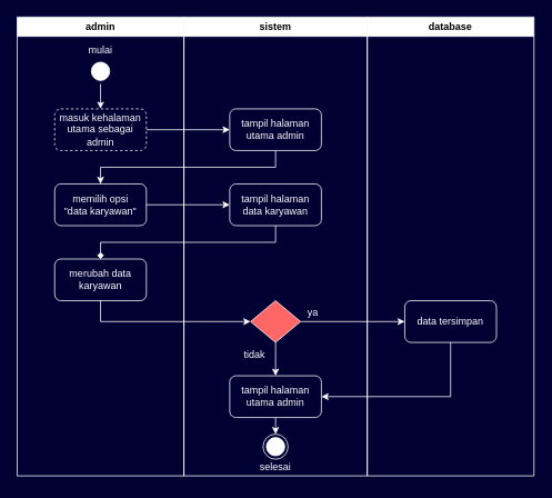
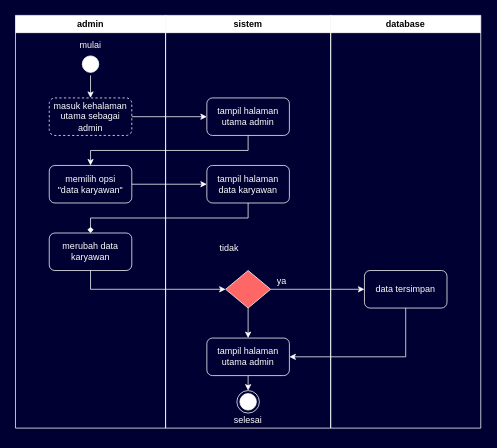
  <mxCell id="0" />
  <mxCell id="1" parent="0" />
  <mxCell id="2" value="admin" style="swimlane;whiteSpace=wrap;html=1;strokeColor=#FFFFFF;" parent="1" vertex="1"><mxGeometry x="20" y="20" width="200" height="550" as="geometry" /></mxCell>
  <mxCell id="3" style="edgeStyle=orthogonalEdgeStyle;rounded=0;orthogonalLoop=1;jettySize=auto;html=1;exitX=0.5;exitY=1;exitDx=0;exitDy=0;entryX=0.5;entryY=0;entryDx=0;entryDy=0;strokeColor=#FFFFFF;" parent="2" source="4" target="5" edge="1"><mxGeometry relative="1" as="geometry" /></mxCell>
  <mxCell id="4" value="" style="ellipse;html=1;shape=startState;fillColor=#FFFFFF;strokeColor=#FFFFFF;" parent="2" vertex="1"><mxGeometry x="85" y="50" width="30" height="30" as="geometry" /></mxCell>
  <mxCell id="5" value="&lt;font color=&quot;#ffffff&quot;&gt;masuk kehalaman utama sebagai admin&lt;/font&gt;" style="html=1;whiteSpace=wrap;fillColor=none;strokeColor=#FFFFFF;rounded=1;dashed=1;" parent="2" vertex="1"><mxGeometry x="45" y="110" width="110" height="50" as="geometry" /></mxCell>
  <mxCell id="6" value="&lt;font color=&quot;#ffffff&quot;&gt;memilih opsi&lt;/font&gt;&lt;div&gt;&lt;font color=&quot;#ffffff&quot;&gt;&quot;data karyawan&quot;&lt;/font&gt;&lt;/div&gt;" style="html=1;whiteSpace=wrap;fillColor=none;strokeColor=#FFFFFF;rounded=1;" parent="2" vertex="1"><mxGeometry x="45" y="200" width="110" height="50" as="geometry" /></mxCell>
  <mxCell id="7" value="&lt;font color=&quot;#ffffff&quot;&gt;merubah data karyawan&lt;/font&gt;" style="html=1;whiteSpace=wrap;fillColor=none;strokeColor=#FFFFFF;rounded=1;" vertex="1" parent="2"><mxGeometry x="45" y="290" width="110" height="50" as="geometry" /></mxCell>
  <mxCell id="8" value="&lt;font color=&quot;#ffffff&quot;&gt;mulai&lt;/font&gt;" style="text;html=1;align=center;verticalAlign=middle;whiteSpace=wrap;rounded=0;" vertex="1" parent="2"><mxGeometry x="70" y="25" width="60" height="30" as="geometry" /></mxCell>
  <mxCell id="9" value="sistem" style="swimlane;whiteSpace=wrap;html=1;strokeColor=#FFFFFF;" parent="1" vertex="1"><mxGeometry x="220" y="20" width="220" height="550" as="geometry" /></mxCell>
  <mxCell id="10" value="" style="ellipse;html=1;shape=endState;fillColor=#FFFFFF;strokeColor=#FFFFFF;" parent="9" vertex="1"><mxGeometry x="95" y="500" width="30" height="30" as="geometry" /></mxCell>
  <mxCell id="11" value="&lt;font color=&quot;#ffffff&quot;&gt;tampil halaman utama admin&lt;/font&gt;" style="html=1;whiteSpace=wrap;fillColor=none;strokeColor=#FFFFFF;rounded=1;" parent="9" vertex="1"><mxGeometry x="55" y="110" width="110" height="50" as="geometry" /></mxCell>
  <mxCell id="12" value="&lt;font color=&quot;#ffffff&quot;&gt;tampil halaman data karyawan&lt;/font&gt;" style="html=1;whiteSpace=wrap;fillColor=none;strokeColor=#FFFFFF;rounded=1;" parent="9" vertex="1"><mxGeometry x="55" y="200" width="110" height="50" as="geometry" /></mxCell>
  <mxCell id="13" style="edgeStyle=orthogonalEdgeStyle;rounded=0;orthogonalLoop=1;jettySize=auto;html=1;exitX=0.5;exitY=1;exitDx=0;exitDy=0;entryX=0.5;entryY=0;entryDx=0;entryDy=0;strokeColor=#FFFFFF;" parent="9" source="18" target="15" edge="1"><mxGeometry relative="1" as="geometry"><mxPoint x="110" y="365" as="sourcePoint" /></mxGeometry></mxCell>
  <mxCell id="14" style="edgeStyle=orthogonalEdgeStyle;rounded=0;orthogonalLoop=1;jettySize=auto;html=1;exitX=0.5;exitY=1;exitDx=0;exitDy=0;entryX=0.5;entryY=0;entryDx=0;entryDy=0;strokeColor=#FFFFFF;" parent="9" source="15" target="10" edge="1"><mxGeometry relative="1" as="geometry" /></mxCell>
  <mxCell id="15" value="&lt;font color=&quot;#ffffff&quot;&gt;tampil halaman utama admin&lt;/font&gt;" style="html=1;whiteSpace=wrap;fillColor=none;strokeColor=#FFFFFF;rounded=1;" parent="9" vertex="1"><mxGeometry x="55" y="430" width="110" height="50" as="geometry" /></mxCell>
  <mxCell id="16" value="&lt;font color=&quot;#ffffff&quot;&gt;ya&lt;/font&gt;" style="text;html=1;align=center;verticalAlign=middle;whiteSpace=wrap;rounded=0;" parent="9" vertex="1"><mxGeometry x="125" y="340" width="60" height="30" as="geometry" /></mxCell>
- <mxCell id="17" value="&lt;font color=&quot;#ffffff&quot;&gt;tidak&lt;/font&gt;" style="text;html=1;align=center;verticalAlign=middle;whiteSpace=wrap;rounded=0;" parent="9" vertex="1"><mxGeometry x="55" y="390" width="60" height="30" as="geometry" /></mxCell>
+ <mxCell id="17" value="&lt;font color=&quot;#ffffff&quot;&gt;tidak&lt;/font&gt;" style="text;html=1;align=center;verticalAlign=middle;whiteSpace=wrap;rounded=0;" parent="9" vertex="1"><mxGeometry x="55" y="295" width="60" height="30" as="geometry" /></mxCell>
  <mxCell id="18" value="" style="rhombus;whiteSpace=wrap;html=1;strokeColor=#FFFFFF;fillColor=#FF6666;" vertex="1" parent="9"><mxGeometry x="80" y="340" width="60" height="50" as="geometry" /></mxCell>
  <mxCell id="19" value="&lt;font color=&quot;#ffffff&quot;&gt;selesai&lt;/font&gt;" style="text;html=1;align=center;verticalAlign=middle;whiteSpace=wrap;rounded=0;" vertex="1" parent="9"><mxGeometry x="80" y="525" width="60" height="30" as="geometry" /></mxCell>
  <mxCell id="20" value="database" style="swimlane;whiteSpace=wrap;html=1;strokeColor=#FFFFFF;startSize=23;" parent="1" vertex="1"><mxGeometry x="440" y="20" width="200" height="550" as="geometry"><mxRectangle x="510" y="270" width="140" height="30" as="alternateBounds" /></mxGeometry></mxCell>
  <mxCell id="21" value="&lt;font color=&quot;#ffffff&quot;&gt;data tersimpan&lt;/font&gt;" style="html=1;whiteSpace=wrap;fillColor=none;strokeColor=#FFFFFF;rounded=1;" parent="20" vertex="1"><mxGeometry x="45" y="340" width="110" height="50" as="geometry" /></mxCell>
  <mxCell id="22" style="edgeStyle=orthogonalEdgeStyle;rounded=0;orthogonalLoop=1;jettySize=auto;html=1;exitX=1;exitY=0.5;exitDx=0;exitDy=0;entryX=0;entryY=0.5;entryDx=0;entryDy=0;strokeColor=#FFFFFF;" parent="1" source="5" target="11" edge="1"><mxGeometry relative="1" as="geometry" /></mxCell>
  <mxCell id="23" style="edgeStyle=orthogonalEdgeStyle;rounded=0;orthogonalLoop=1;jettySize=auto;html=1;exitX=0.5;exitY=1;exitDx=0;exitDy=0;entryX=0.5;entryY=0;entryDx=0;entryDy=0;strokeColor=#FFFFFF;" parent="1" source="11" target="6" edge="1"><mxGeometry relative="1" as="geometry" /></mxCell>
  <mxCell id="24" style="edgeStyle=orthogonalEdgeStyle;rounded=0;orthogonalLoop=1;jettySize=auto;html=1;exitX=1;exitY=0.5;exitDx=0;exitDy=0;entryX=0;entryY=0.5;entryDx=0;entryDy=0;strokeColor=#FFFFFF;" parent="1" source="6" target="12" edge="1"><mxGeometry relative="1" as="geometry" /></mxCell>
  <mxCell id="25" style="edgeStyle=orthogonalEdgeStyle;rounded=0;orthogonalLoop=1;jettySize=auto;html=1;entryX=0;entryY=0.5;entryDx=0;entryDy=0;strokeColor=#FFFFFF;exitX=1;exitY=0.5;exitDx=0;exitDy=0;" parent="1" source="18" target="21" edge="1"><mxGeometry relative="1" as="geometry"><mxPoint x="370" y="370" as="sourcePoint" /></mxGeometry></mxCell>
  <mxCell id="26" style="edgeStyle=orthogonalEdgeStyle;rounded=0;orthogonalLoop=1;jettySize=auto;html=1;exitX=0.5;exitY=1;exitDx=0;exitDy=0;entryX=1;entryY=0.5;entryDx=0;entryDy=0;strokeColor=#FFFFFF;" parent="1" source="21" target="15" edge="1"><mxGeometry relative="1" as="geometry" /></mxCell>
  <mxCell id="27" style="edgeStyle=orthogonalEdgeStyle;rounded=0;orthogonalLoop=1;jettySize=auto;html=1;exitX=0.5;exitY=1;exitDx=0;exitDy=0;entryX=0.5;entryY=0;entryDx=0;entryDy=0;strokeColor=#FFFFFF;endArrow=diamond;" parent="1" source="12" target="7" edge="1"><mxGeometry relative="1" as="geometry"><mxPoint x="330" y="305" as="targetPoint" /></mxGeometry></mxCell>
  <mxCell id="28" style="edgeStyle=orthogonalEdgeStyle;rounded=0;orthogonalLoop=1;jettySize=auto;html=1;exitX=0.5;exitY=1;exitDx=0;exitDy=0;entryX=0;entryY=0.5;entryDx=0;entryDy=0;strokeColor=#FFFFFF;" edge="1" parent="1" source="7" target="18"><mxGeometry relative="1" as="geometry" /></mxCell>
